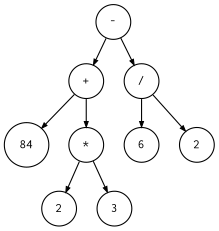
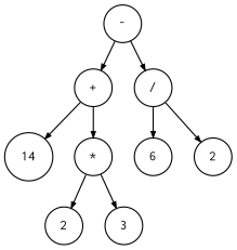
  digraph {
    ranksep=.3
    node [fontname=Courier fontsize=12 shape=circle]
    edge [arrowsize=.5]
    n1 [height=.1 label="-"]
    n2 [height=.1 label="+"]
    n3 [height=.1 label="/"]
-   n4 [height=.1 label=84]
+   n4 [height=.1 label=14]
    n5 [height=.1 label="*"]
    n6 [height=.1 label=2]
    n7 [height=.1 label=3]
    n8 [height=.1 label=6]
    n9 [height=.1 label=2]
    n1 -> n2
    n1 -> n3
    n2 -> n4
    n2 -> n5
    n3 -> n8
    n3 -> n9
    n5 -> n6
    n5 -> n7
  }
